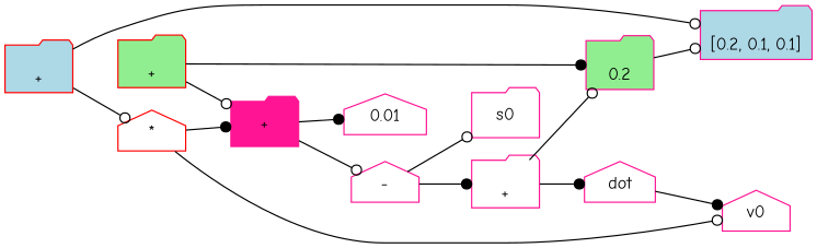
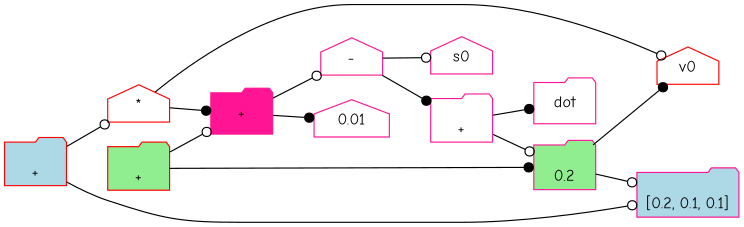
  digraph {
    fontname="Comic Neue"
    rankdir=LR
    node [color=deeppink fontname="Comic Neue" shape=folder]
    edge [arrowhead=odot fontname="Comic Neue"]
    n1 [label="     \n+"]
-   n2 [label=dot shape=house]
+   n2 [label=dot]
    n3 [fillcolor=lightgreen label="\n0.2" style=filled]
-   v0 [shape=house]
+   v0 [color=red shape=house]
    n5 [fillcolor=lightblue label="\n[0.2, 0.1, 0.1]" style=filled]
    n6 [label=0.01 shape=house]
    n7 [label="-" shape=house]
-   s0
+   s0 [shape=house]
    n9 [label="+" style=filled]
    n10 [color=red label="*" shape=house]
    n11 [color=red fillcolor=lightblue label="     \n+" style=filled]
    n12 [color=red fillcolor=lightgreen label="     \n+" style=filled]
    n1 -> n2 [arrowhead=dot]
    n1 -> n3
-   n2 -> v0 [arrowhead=dot]
+   n3 -> v0 [arrowhead=dot]
    n3 -> n5
    n7 -> n1 [arrowhead=dot]
    n7 -> s0
    n9 -> n6 [arrowhead=dot]
    n9 -> n7
    n10 -> v0
    n10 -> n9 [arrowhead=dot]
    n11 -> n5
    n11 -> n10
    n12 -> n3 [arrowhead=dot]
    n12 -> n9
  }
